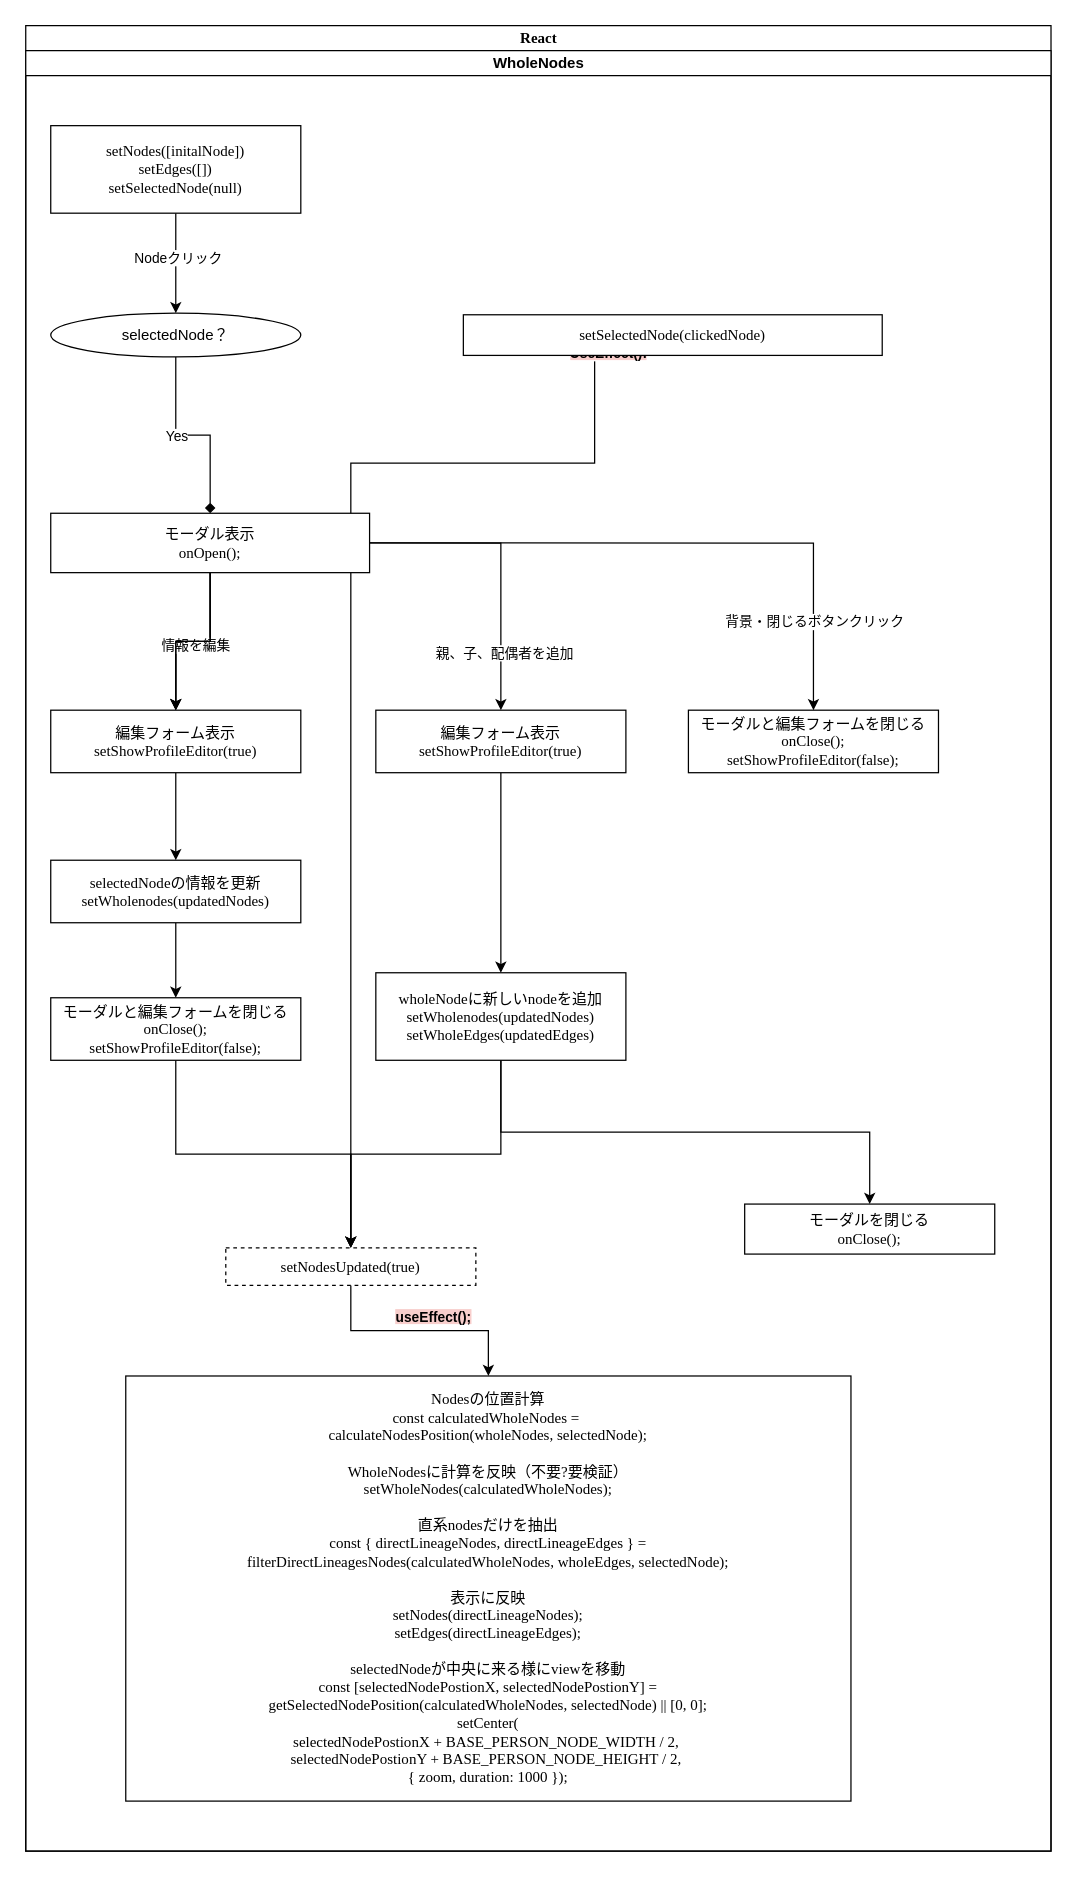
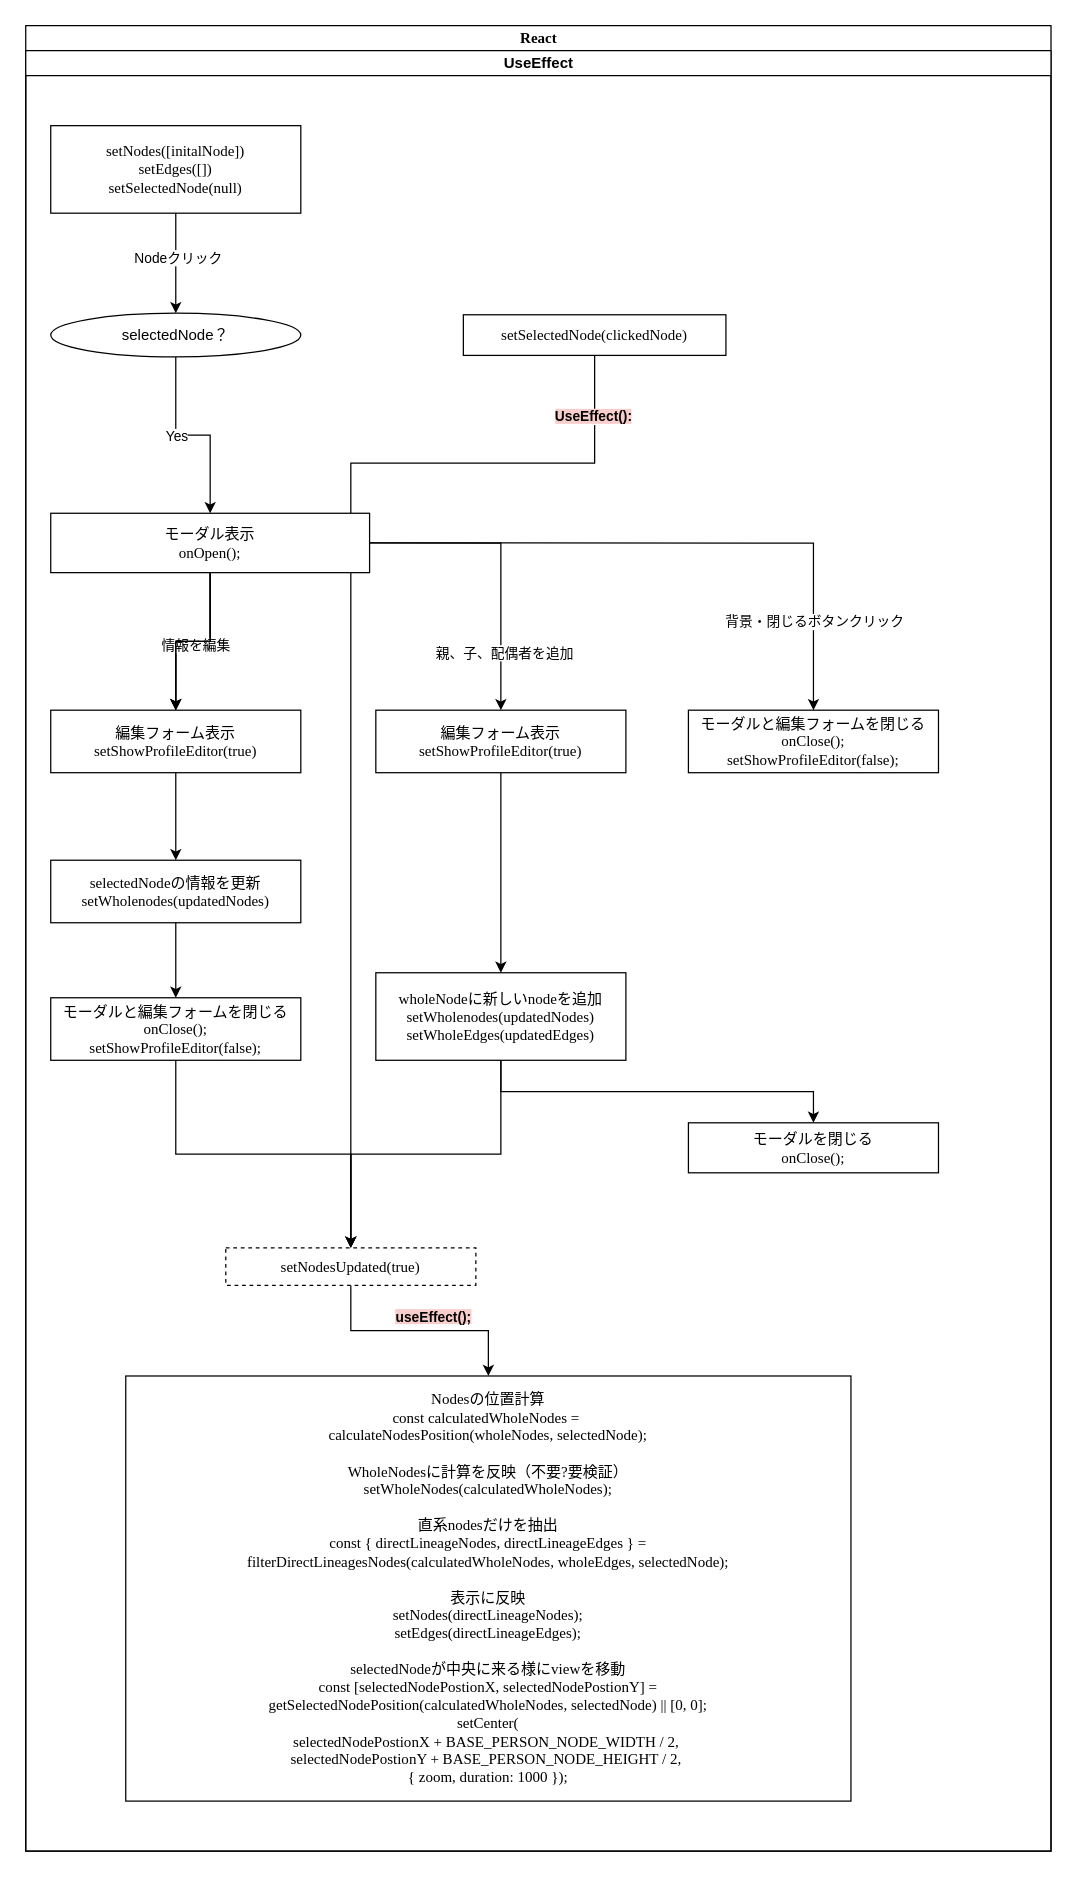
  <mxCell id="0" />
  <mxCell id="1" parent="0" />
  <mxCell id="2" value="React" style="swimlane;html=1;childLayout=stackLayout;startSize=20;rounded=0;shadow=0;comic=0;labelBackgroundColor=none;strokeWidth=1;fontFamily=Verdana;fontSize=12;align=center;" parent="1" vertex="1"><mxGeometry x="20" y="20" width="820" height="1460" as="geometry" /></mxCell>
- <mxCell id="3" value="WholeNodes" style="swimlane;html=1;startSize=20;" parent="2" vertex="1"><mxGeometry y="20" width="820" height="1440" as="geometry" /></mxCell>
+ <mxCell id="3" value="UseEffect" style="swimlane;html=1;startSize=20;" parent="2" vertex="1"><mxGeometry y="20" width="820" height="1440" as="geometry" /></mxCell>
  <mxCell id="4" value="" style="edgeStyle=orthogonalEdgeStyle;rounded=0;orthogonalLoop=1;jettySize=auto;html=1;" edge="1" parent="3" source="6" target="9"><mxGeometry relative="1" as="geometry" /></mxCell>
  <mxCell id="5" value="Nodeクリック" style="edgeLabel;html=1;align=center;verticalAlign=middle;resizable=0;points=[];" vertex="1" connectable="0" parent="4"><mxGeometry x="-0.132" y="1" relative="1" as="geometry"><mxPoint as="offset" /></mxGeometry></mxCell>
  <mxCell id="6" value="&lt;font style=&quot;font-size: 12px;&quot;&gt;setNodes([initalNode])&lt;/font&gt;&lt;div&gt;&lt;font style=&quot;font-size: 12px;&quot;&gt;setEdges([])&lt;/font&gt;&lt;/div&gt;&lt;div&gt;&lt;font style=&quot;font-size: 12px;&quot;&gt;setSelectedNode(null)&lt;/font&gt;&lt;/div&gt;" style="rounded=0;whiteSpace=wrap;html=1;shadow=0;comic=0;labelBackgroundColor=none;strokeWidth=1;fontFamily=Verdana;fontSize=12;align=center;arcSize=50;" parent="3" vertex="1"><mxGeometry x="20" y="60" width="200" height="70" as="geometry" /></mxCell>
- <mxCell id="7" value="" style="edgeStyle=orthogonalEdgeStyle;rounded=0;orthogonalLoop=1;jettySize=auto;html=1;endArrow=diamond;" edge="1" parent="3" source="9" target="21"><mxGeometry relative="1" as="geometry" /></mxCell>
+ <mxCell id="7" value="" style="edgeStyle=orthogonalEdgeStyle;rounded=0;orthogonalLoop=1;jettySize=auto;html=1;" edge="1" parent="3" source="9" target="21"><mxGeometry relative="1" as="geometry" /></mxCell>
  <mxCell id="8" value="Yes" style="edgeLabel;html=1;align=center;verticalAlign=middle;resizable=0;points=[];" vertex="1" connectable="0" parent="7"><mxGeometry x="-0.178" y="-1" relative="1" as="geometry"><mxPoint as="offset" /></mxGeometry></mxCell>
  <mxCell id="9" value="&lt;span style=&quot;font-family: Helvetica; text-wrap: nowrap; background-color: rgb(255, 255, 255);&quot;&gt;&lt;font style=&quot;font-size: 12px;&quot;&gt;selectedNode？&lt;/font&gt;&lt;/span&gt;" style="ellipse;whiteSpace=wrap;html=1;fontFamily=Verdana;shadow=0;comic=0;labelBackgroundColor=none;strokeWidth=1;arcSize=50;" vertex="1" parent="3"><mxGeometry x="20" y="210" width="200" height="35" as="geometry" /></mxCell>
  <mxCell id="10" style="edgeStyle=orthogonalEdgeStyle;rounded=0;orthogonalLoop=1;jettySize=auto;html=1;exitX=0.5;exitY=1;exitDx=0;exitDy=0;entryX=0.5;entryY=0;entryDx=0;entryDy=0;" edge="1" parent="3" source="12" target="33"><mxGeometry relative="1" as="geometry"><Array as="points"><mxPoint x="455" y="330" /><mxPoint x="260" y="330" /></Array></mxGeometry></mxCell>
  <mxCell id="11" value="&lt;b style=&quot;background-color: rgb(248, 206, 204);&quot;&gt;UseEffect():&lt;/b&gt;" style="edgeLabel;html=1;align=center;verticalAlign=middle;resizable=0;points=[];" vertex="1" connectable="0" parent="10"><mxGeometry x="-0.892" y="-2" relative="1" as="geometry"><mxPoint as="offset" /></mxGeometry></mxCell>
- <mxCell id="12" value="setSelectedNode(clickedNode)" style="whiteSpace=wrap;html=1;fontFamily=Verdana;rounded=0;shadow=0;comic=0;labelBackgroundColor=none;strokeWidth=1;arcSize=50;" vertex="1" parent="3"><mxGeometry x="350" y="211.25" width="335" height="32.5" as="geometry" /></mxCell>
+ <mxCell id="12" value="setSelectedNode(clickedNode)" style="whiteSpace=wrap;html=1;fontFamily=Verdana;rounded=0;shadow=0;comic=0;labelBackgroundColor=none;strokeWidth=1;arcSize=50;" vertex="1" parent="3"><mxGeometry x="350" y="211.25" width="210" height="32.5" as="geometry" /></mxCell>
  <mxCell id="13" value="" style="edgeStyle=orthogonalEdgeStyle;rounded=0;orthogonalLoop=1;jettySize=auto;html=1;" edge="1" parent="3" source="21" target="23"><mxGeometry relative="1" as="geometry" /></mxCell>
  <mxCell id="14" value="情報を編集" style="edgeLabel;html=1;align=center;verticalAlign=middle;resizable=0;points=[];" vertex="1" connectable="0" parent="13"><mxGeometry x="-0.019" y="3" relative="1" as="geometry"><mxPoint as="offset" /></mxGeometry></mxCell>
  <mxCell id="15" value="" style="edgeStyle=orthogonalEdgeStyle;rounded=0;orthogonalLoop=1;jettySize=auto;html=1;" edge="1" parent="3" source="21" target="23"><mxGeometry relative="1" as="geometry" /></mxCell>
  <mxCell id="16" value="" style="edgeStyle=orthogonalEdgeStyle;rounded=0;orthogonalLoop=1;jettySize=auto;html=1;" edge="1" parent="3" source="21" target="23"><mxGeometry relative="1" as="geometry" /></mxCell>
  <mxCell id="17" style="edgeStyle=orthogonalEdgeStyle;rounded=0;orthogonalLoop=1;jettySize=auto;html=1;exitX=1;exitY=0.5;exitDx=0;exitDy=0;" edge="1" parent="3" source="21" target="25"><mxGeometry relative="1" as="geometry" /></mxCell>
  <mxCell id="18" value="親、子、配偶者を追加" style="edgeLabel;html=1;align=center;verticalAlign=middle;resizable=0;points=[];" vertex="1" connectable="0" parent="17"><mxGeometry x="0.616" y="2" relative="1" as="geometry"><mxPoint as="offset" /></mxGeometry></mxCell>
  <mxCell id="19" style="edgeStyle=orthogonalEdgeStyle;rounded=0;orthogonalLoop=1;jettySize=auto;html=1;exitX=1;exitY=0.5;exitDx=0;exitDy=0;entryX=0.5;entryY=0;entryDx=0;entryDy=0;" edge="1" parent="3" source="21" target="26"><mxGeometry relative="1" as="geometry" /></mxCell>
  <mxCell id="20" value="背景・閉じるボタンクリック" style="edgeLabel;html=1;align=center;verticalAlign=middle;resizable=0;points=[];" vertex="1" connectable="0" parent="19"><mxGeometry x="0.709" relative="1" as="geometry"><mxPoint as="offset" /></mxGeometry></mxCell>
  <mxCell id="21" value="&lt;div&gt;モーダル表示&lt;/div&gt;onOpen();" style="whiteSpace=wrap;html=1;fontFamily=Verdana;rounded=0;shadow=0;comic=0;labelBackgroundColor=none;strokeWidth=1;arcSize=50;" vertex="1" parent="3"><mxGeometry x="20" y="370" width="255" height="47.5" as="geometry" /></mxCell>
  <mxCell id="22" style="edgeStyle=orthogonalEdgeStyle;rounded=0;orthogonalLoop=1;jettySize=auto;html=1;exitX=0.5;exitY=1;exitDx=0;exitDy=0;entryX=0.5;entryY=0;entryDx=0;entryDy=0;" edge="1" parent="3" source="23" target="28"><mxGeometry relative="1" as="geometry" /></mxCell>
  <mxCell id="23" value="&lt;div&gt;編集フォーム表示&lt;/div&gt;setShowProfileEditor(true)" style="whiteSpace=wrap;html=1;fontFamily=Verdana;rounded=0;shadow=0;comic=0;labelBackgroundColor=none;strokeWidth=1;arcSize=50;" vertex="1" parent="3"><mxGeometry x="20" y="527.5" width="200" height="50" as="geometry" /></mxCell>
  <mxCell id="24" style="edgeStyle=orthogonalEdgeStyle;rounded=0;orthogonalLoop=1;jettySize=auto;html=1;exitX=0.5;exitY=1;exitDx=0;exitDy=0;entryX=0.5;entryY=0;entryDx=0;entryDy=0;" edge="1" parent="3" source="25" target="36"><mxGeometry relative="1" as="geometry" /></mxCell>
  <mxCell id="25" value="&lt;div&gt;編集フォーム表示&lt;/div&gt;setShowProfileEditor(true)" style="whiteSpace=wrap;html=1;fontFamily=Verdana;rounded=0;shadow=0;comic=0;labelBackgroundColor=none;strokeWidth=1;arcSize=50;" vertex="1" parent="3"><mxGeometry x="280" y="527.5" width="200" height="50" as="geometry" /></mxCell>
  <mxCell id="26" value="&lt;div&gt;モーダルと編集フォームを閉じる&lt;/div&gt;onClose();&lt;div&gt;&lt;/div&gt;&lt;div&gt;setShowProfileEditor(false);&lt;br&gt;&lt;/div&gt;" style="whiteSpace=wrap;html=1;fontFamily=Verdana;rounded=0;shadow=0;comic=0;labelBackgroundColor=none;strokeWidth=1;arcSize=50;" vertex="1" parent="3"><mxGeometry x="530" y="527.5" width="200" height="50" as="geometry" /></mxCell>
  <mxCell id="27" style="edgeStyle=orthogonalEdgeStyle;rounded=0;orthogonalLoop=1;jettySize=auto;html=1;exitX=0.5;exitY=1;exitDx=0;exitDy=0;" edge="1" parent="3" source="28" target="30"><mxGeometry relative="1" as="geometry" /></mxCell>
  <mxCell id="28" value="&lt;div&gt;selectedNodeの情報を更新&lt;/div&gt;setWholenodes(updatedNodes)" style="whiteSpace=wrap;html=1;fontFamily=Verdana;rounded=0;shadow=0;comic=0;labelBackgroundColor=none;strokeWidth=1;arcSize=50;" vertex="1" parent="3"><mxGeometry x="20" y="647.5" width="200" height="50" as="geometry" /></mxCell>
  <mxCell id="29" style="edgeStyle=orthogonalEdgeStyle;rounded=0;orthogonalLoop=1;jettySize=auto;html=1;exitX=0.5;exitY=1;exitDx=0;exitDy=0;entryX=0.5;entryY=0;entryDx=0;entryDy=0;" edge="1" parent="3" source="30" target="33"><mxGeometry relative="1" as="geometry" /></mxCell>
  <mxCell id="30" value="&lt;div&gt;モーダルと編集フォームを閉じる&lt;/div&gt;onClose();&lt;div&gt;&lt;/div&gt;&lt;div&gt;setShowProfileEditor(false);&lt;br&gt;&lt;/div&gt;" style="whiteSpace=wrap;html=1;fontFamily=Verdana;rounded=0;shadow=0;comic=0;labelBackgroundColor=none;strokeWidth=1;arcSize=50;" vertex="1" parent="3"><mxGeometry x="20" y="757.5" width="200" height="50" as="geometry" /></mxCell>
  <mxCell id="31" style="edgeStyle=orthogonalEdgeStyle;rounded=0;orthogonalLoop=1;jettySize=auto;html=1;exitX=0.5;exitY=1;exitDx=0;exitDy=0;entryX=0.5;entryY=0;entryDx=0;entryDy=0;" edge="1" parent="3" source="33" target="38"><mxGeometry relative="1" as="geometry" /></mxCell>
  <mxCell id="32" value="&lt;b style=&quot;background-color: rgb(248, 206, 204);&quot;&gt;useEffect();&lt;/b&gt;" style="edgeLabel;html=1;align=center;verticalAlign=middle;resizable=0;points=[];" vertex="1" connectable="0" parent="31"><mxGeometry x="0.145" y="2" relative="1" as="geometry"><mxPoint x="-2" y="-9" as="offset" /></mxGeometry></mxCell>
  <mxCell id="33" value="setNodesUpdated(true)" style="whiteSpace=wrap;html=1;fontFamily=Verdana;rounded=0;shadow=0;comic=0;labelBackgroundColor=none;strokeWidth=1;arcSize=50;dashed=1;" vertex="1" parent="3"><mxGeometry x="160" y="957.5" width="200" height="30" as="geometry" /></mxCell>
  <mxCell id="34" style="edgeStyle=orthogonalEdgeStyle;rounded=0;orthogonalLoop=1;jettySize=auto;html=1;exitX=0.5;exitY=1;exitDx=0;exitDy=0;" edge="1" parent="3" source="36" target="33"><mxGeometry relative="1" as="geometry" /></mxCell>
  <mxCell id="35" style="edgeStyle=orthogonalEdgeStyle;rounded=0;orthogonalLoop=1;jettySize=auto;html=1;exitX=0.5;exitY=1;exitDx=0;exitDy=0;" edge="1" parent="3" source="36" target="37"><mxGeometry relative="1" as="geometry" /></mxCell>
  <mxCell id="36" value="&lt;div&gt;wholeNodeに新しいnodeを追加&lt;/div&gt;setWholenodes(updatedNodes)&lt;div&gt;setWholeEdges(updatedEdges)&lt;/div&gt;" style="whiteSpace=wrap;html=1;fontFamily=Verdana;rounded=0;shadow=0;comic=0;labelBackgroundColor=none;strokeWidth=1;arcSize=50;" vertex="1" parent="3"><mxGeometry x="280" y="737.5" width="200" height="70" as="geometry" /></mxCell>
- <mxCell id="37" value="&lt;div&gt;モーダルを閉じる&lt;/div&gt;onClose();" style="whiteSpace=wrap;html=1;fontFamily=Verdana;rounded=0;shadow=0;comic=0;labelBackgroundColor=none;strokeWidth=1;arcSize=50;" vertex="1" parent="3"><mxGeometry x="575" y="922.5" width="200" height="40" as="geometry" /></mxCell>
+ <mxCell id="37" value="&lt;div&gt;モーダルを閉じる&lt;/div&gt;onClose();" style="whiteSpace=wrap;html=1;fontFamily=Verdana;rounded=0;shadow=0;comic=0;labelBackgroundColor=none;strokeWidth=1;arcSize=50;" vertex="1" parent="3"><mxGeometry x="530" y="857.5" width="200" height="40" as="geometry" /></mxCell>
  <mxCell id="38" value="&lt;div&gt;Nodesの位置計算&lt;/div&gt;&lt;div&gt;const calculatedWholeNodes =&amp;nbsp;&lt;/div&gt;&lt;div&gt;calculateNodesPosition(wholeNodes, selectedNode);&lt;/div&gt;&lt;div&gt;&lt;br&gt;&lt;/div&gt;&lt;div&gt;WholeNodesに計算を反映（不要?要検証）&lt;/div&gt;&lt;div&gt;setWholeNodes(calculatedWholeNodes);&lt;/div&gt;&lt;div&gt;&lt;br&gt;&lt;/div&gt;&lt;div&gt;直系nodesだけを抽出&lt;/div&gt;&lt;div&gt;&lt;div&gt;const { directLineageNodes, directLineageEdges } =&lt;/div&gt;&lt;div&gt;filterDirectLineagesNodes(&lt;span style=&quot;background-color: initial;&quot;&gt;calculatedWholeNodes,&amp;nbsp;&lt;/span&gt;&lt;span style=&quot;background-color: initial;&quot;&gt;wholeEdges,&amp;nbsp;&lt;/span&gt;&lt;span style=&quot;background-color: initial;&quot;&gt;selectedNode&lt;/span&gt;&lt;span style=&quot;background-color: initial;&quot;&gt;);&lt;/span&gt;&lt;/div&gt;&lt;/div&gt;&lt;div&gt;&lt;span style=&quot;background-color: initial;&quot;&gt;&lt;br&gt;&lt;/span&gt;&lt;/div&gt;&lt;div&gt;&lt;span style=&quot;background-color: initial;&quot;&gt;表示に反映&lt;/span&gt;&lt;/div&gt;&lt;div&gt;&lt;div&gt;setNodes(directLineageNodes);&lt;/div&gt;&lt;div&gt;setEdges(directLineageEdges);&lt;/div&gt;&lt;/div&gt;&lt;div&gt;&lt;br&gt;&lt;/div&gt;&lt;div&gt;selectedNodeが中央に来る様にviewを移動&lt;/div&gt;&lt;div&gt;&lt;div&gt;const [selectedNodePostionX, selectedNodePostionY] =&lt;/div&gt;&lt;div&gt;getSelectedNodePosition(calculatedWholeNodes, selectedNode) || [0, 0];&lt;/div&gt;&lt;div&gt;&lt;span style=&quot;background-color: initial;&quot;&gt;setCenter(&lt;/span&gt;&lt;/div&gt;&lt;div&gt;&lt;span style=&quot;background-color: initial;&quot;&gt;selectedNodePostionX + BASE_PERSON_NODE_WIDTH / 2,&amp;nbsp;&lt;/span&gt;&lt;/div&gt;&lt;div&gt;&lt;span style=&quot;background-color: initial;&quot;&gt;selectedNodePostionY + BASE_PERSON_NODE_HEIGHT / 2,&amp;nbsp;&lt;/span&gt;&lt;/div&gt;&lt;div&gt;&lt;span style=&quot;background-color: initial;&quot;&gt;{ zoom, duration: 1000 });&lt;/span&gt;&lt;br&gt;&lt;/div&gt;&lt;/div&gt;" style="whiteSpace=wrap;html=1;fontFamily=Verdana;rounded=0;shadow=0;comic=0;labelBackgroundColor=none;strokeWidth=1;arcSize=50;" vertex="1" parent="3"><mxGeometry x="80" y="1060" width="580" height="340" as="geometry" /></mxCell>
